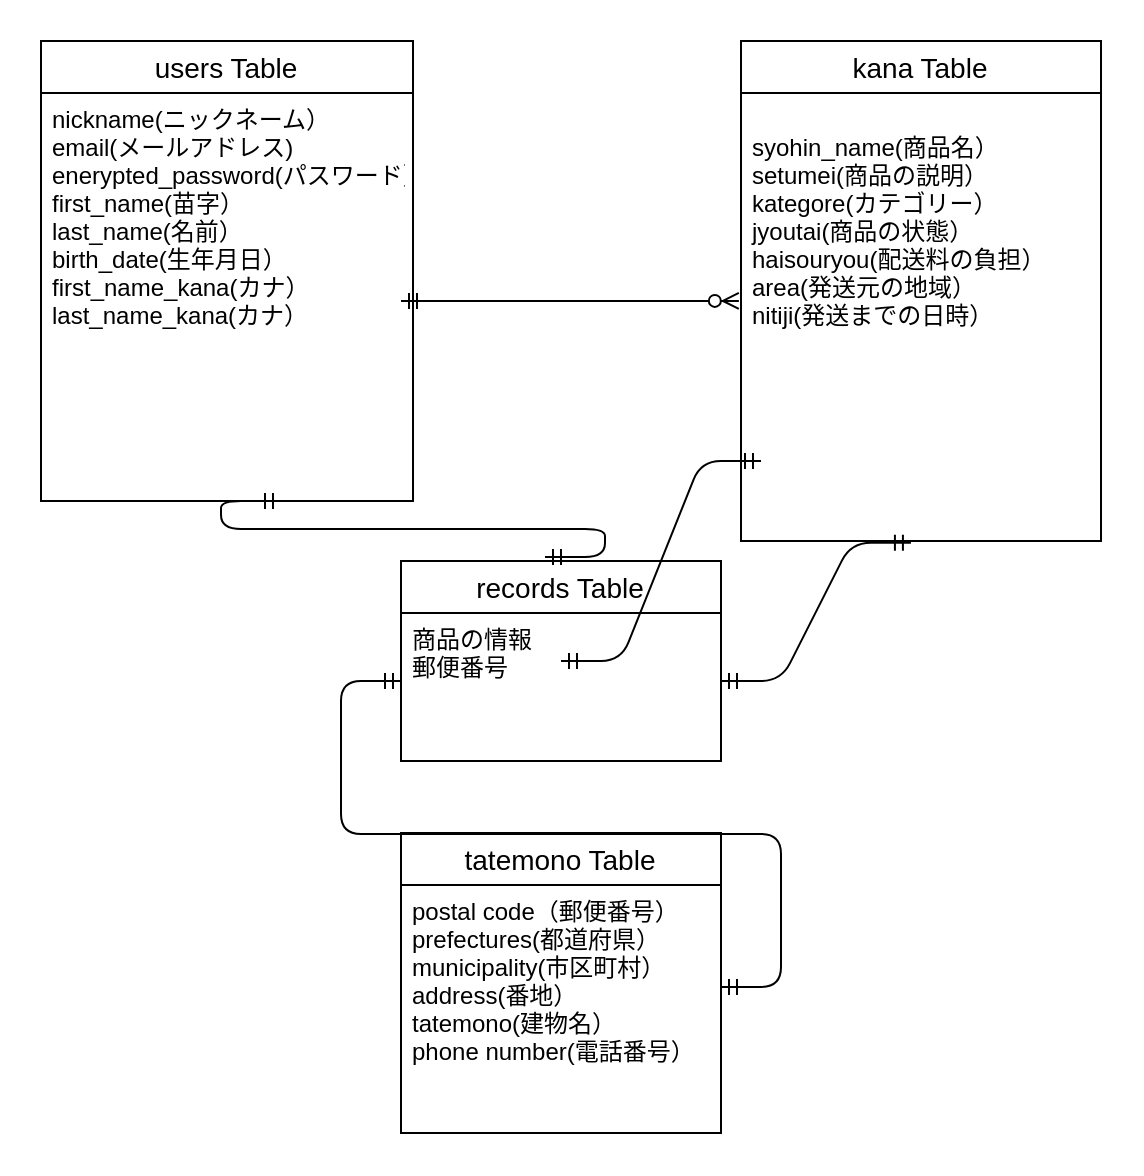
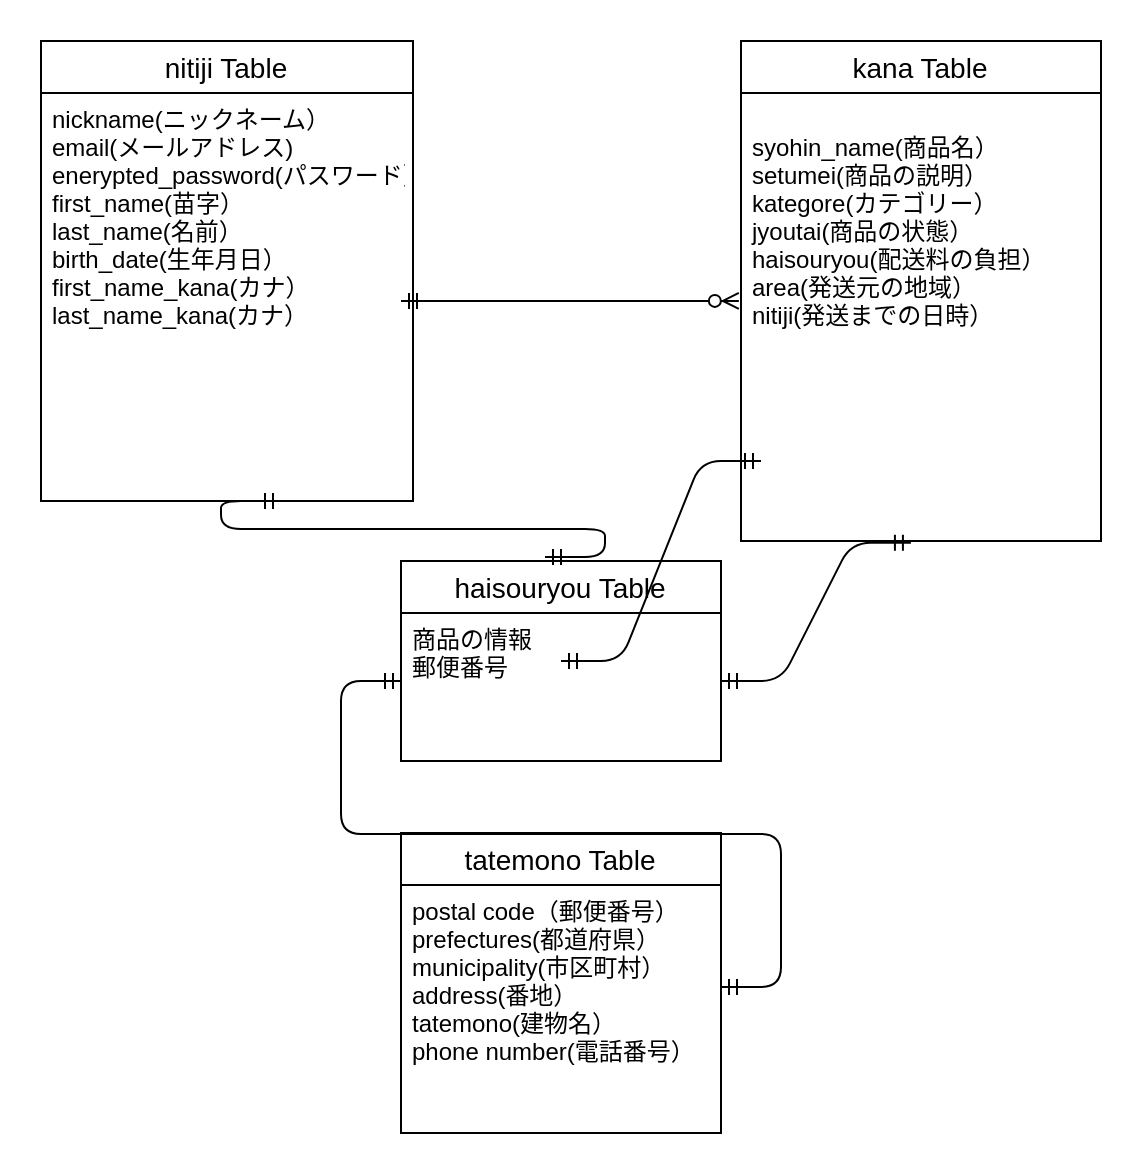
  <mxCell id="0" />
  <mxCell id="1" parent="0" />
- <mxCell id="2" value="users Table" style="swimlane;fontStyle=0;childLayout=stackLayout;horizontal=1;startSize=26;horizontalStack=0;resizeParent=1;resizeParentMax=0;resizeLast=0;collapsible=1;marginBottom=0;align=center;fontSize=14;" vertex="1" parent="1"><mxGeometry x="20" y="20" width="186" height="230" as="geometry" /></mxCell>
+ <mxCell id="2" value="nitiji Table" style="swimlane;fontStyle=0;childLayout=stackLayout;horizontal=1;startSize=26;horizontalStack=0;resizeParent=1;resizeParentMax=0;resizeLast=0;collapsible=1;marginBottom=0;align=center;fontSize=14;" vertex="1" parent="1"><mxGeometry x="20" y="20" width="186" height="230" as="geometry" /></mxCell>
  <mxCell id="3" value="nickname(ニックネーム）&#10;email(メールアドレス)&#10;enerypted_password(パスワード）&#10;first_name(苗字）&#10;last_name(名前）&#10;birth_date(生年月日）&#10;first_name_kana(カナ）&#10;last_name_kana(カナ）" style="text;strokeColor=none;fillColor=none;spacingLeft=4;spacingRight=4;overflow=hidden;rotatable=0;points=[[0,0.5],[1,0.5]];portConstraint=eastwest;fontSize=12;" vertex="1" parent="2"><mxGeometry y="26" width="186" height="204" as="geometry" /></mxCell>
  <mxCell id="4" value="kana Table" style="swimlane;fontStyle=0;childLayout=stackLayout;horizontal=1;startSize=26;horizontalStack=0;resizeParent=1;resizeParentMax=0;resizeLast=0;collapsible=1;marginBottom=0;align=center;fontSize=14;" vertex="1" parent="1"><mxGeometry x="370" y="20" width="180" height="250" as="geometry" /></mxCell>
  <mxCell id="5" value="&#10;syohin_name(商品名）&#10;setumei(商品の説明）&#10;kategore(カテゴリー）&#10;jyoutai(商品の状態）&#10;haisouryou(配送料の負担）&#10;area(発送元の地域）&#10;nitiji(発送までの日時）" style="text;strokeColor=none;fillColor=none;spacingLeft=4;spacingRight=4;overflow=hidden;rotatable=0;points=[[0,0.5],[1,0.5]];portConstraint=eastwest;fontSize=12;" vertex="1" parent="4"><mxGeometry y="26" width="180" height="224" as="geometry" /></mxCell>
  <mxCell id="6" value="" style="edgeStyle=entityRelationEdgeStyle;fontSize=12;html=1;endArrow=ERmandOne;startArrow=ERmandOne;entryX=0.472;entryY=1.004;entryDx=0;entryDy=0;entryPerimeter=0;" edge="1" parent="4" target="5"><mxGeometry width="100" height="100" relative="1" as="geometry"><mxPoint x="-10" y="320" as="sourcePoint" /><mxPoint x="90" y="220" as="targetPoint" /></mxGeometry></mxCell>
- <mxCell id="7" value="records Table" style="swimlane;fontStyle=0;childLayout=stackLayout;horizontal=1;startSize=26;horizontalStack=0;resizeParent=1;resizeParentMax=0;resizeLast=0;collapsible=1;marginBottom=0;align=center;fontSize=14;" vertex="1" parent="1"><mxGeometry x="200" y="280" width="160" height="100" as="geometry" /></mxCell>
+ <mxCell id="7" value="haisouryou Table" style="swimlane;fontStyle=0;childLayout=stackLayout;horizontal=1;startSize=26;horizontalStack=0;resizeParent=1;resizeParentMax=0;resizeLast=0;collapsible=1;marginBottom=0;align=center;fontSize=14;" vertex="1" parent="1"><mxGeometry x="200" y="280" width="160" height="100" as="geometry" /></mxCell>
  <mxCell id="8" value="商品の情報&#10;郵便番号" style="text;strokeColor=none;fillColor=none;spacingLeft=4;spacingRight=4;overflow=hidden;rotatable=0;points=[[0,0.5],[1,0.5]];portConstraint=eastwest;fontSize=12;" vertex="1" parent="7"><mxGeometry y="26" width="160" height="74" as="geometry" /></mxCell>
  <mxCell id="9" value="tatemono Table" style="swimlane;fontStyle=0;childLayout=stackLayout;horizontal=1;startSize=26;horizontalStack=0;resizeParent=1;resizeParentMax=0;resizeLast=0;collapsible=1;marginBottom=0;align=center;fontSize=14;" vertex="1" parent="1"><mxGeometry x="200" y="416" width="160" height="150" as="geometry" /></mxCell>
  <mxCell id="10" value="postal code（郵便番号）&#10;prefectures(都道府県）&#10;municipality(市区町村）&#10;address(番地）&#10;tatemono(建物名）&#10;phone number(電話番号）" style="text;strokeColor=none;fillColor=none;spacingLeft=4;spacingRight=4;overflow=hidden;rotatable=0;points=[[0,0.5],[1,0.5]];portConstraint=eastwest;fontSize=12;" vertex="1" parent="9"><mxGeometry y="26" width="160" height="124" as="geometry" /></mxCell>
  <mxCell id="11" value="" style="edgeStyle=entityRelationEdgeStyle;fontSize=12;html=1;endArrow=ERzeroToMany;startArrow=ERmandOne;entryX=-0.006;entryY=0.464;entryDx=0;entryDy=0;entryPerimeter=0;" edge="1" parent="1" target="5"><mxGeometry width="100" height="100" relative="1" as="geometry"><mxPoint x="200" y="150" as="sourcePoint" /><mxPoint x="300" y="50" as="targetPoint" /></mxGeometry></mxCell>
  <mxCell id="12" value="" style="edgeStyle=entityRelationEdgeStyle;fontSize=12;html=1;endArrow=ERmandOne;startArrow=ERmandOne;exitX=0.45;exitY=-0.02;exitDx=0;exitDy=0;exitPerimeter=0;" edge="1" parent="1" source="7"><mxGeometry width="100" height="100" relative="1" as="geometry"><mxPoint x="40" y="350" as="sourcePoint" /><mxPoint x="140" y="250" as="targetPoint" /></mxGeometry></mxCell>
  <mxCell id="13" value="" style="edgeStyle=entityRelationEdgeStyle;fontSize=12;html=1;endArrow=ERmandOne;startArrow=ERmandOne;" edge="1" parent="1"><mxGeometry width="100" height="100" relative="1" as="geometry"><mxPoint x="280" y="330" as="sourcePoint" /><mxPoint x="380" y="230" as="targetPoint" /></mxGeometry></mxCell>
  <mxCell id="14" value="" style="edgeStyle=entityRelationEdgeStyle;fontSize=12;html=1;endArrow=ERmandOne;startArrow=ERmandOne;exitX=1;exitY=0.411;exitDx=0;exitDy=0;exitPerimeter=0;" edge="1" parent="1" source="10"><mxGeometry width="100" height="100" relative="1" as="geometry"><mxPoint x="100" y="440" as="sourcePoint" /><mxPoint x="200" y="340" as="targetPoint" /></mxGeometry></mxCell>
